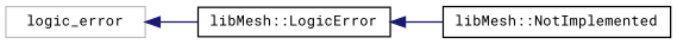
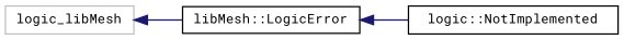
  digraph {
    fontname="Roboto Mono"
    rankdir=LR
    node [color=black fillcolor=white fontname="Roboto Mono" fontsize=10 shape=record style=filled]
    edge [color=midnightblue dir=back fontname="Roboto Mono" fontsize=10 labelfontname=Helvetica labelfontsize=10 style=solid]
-   n1 [color=grey75 height=0.2 label=logic_error width=0.4]
+   n1 [color=grey75 height=0.2 label=logic_libMesh width=0.4]
    n2 [height=0.2 label="libMesh::LogicError" width=0.4]
-   n3 [height=0.2 label="libMesh::NotImplemented" width=0.4]
+   n3 [height=0.2 label="logic::NotImplemented" width=0.4]
    n1 -> n2
    n2 -> n3
  }
